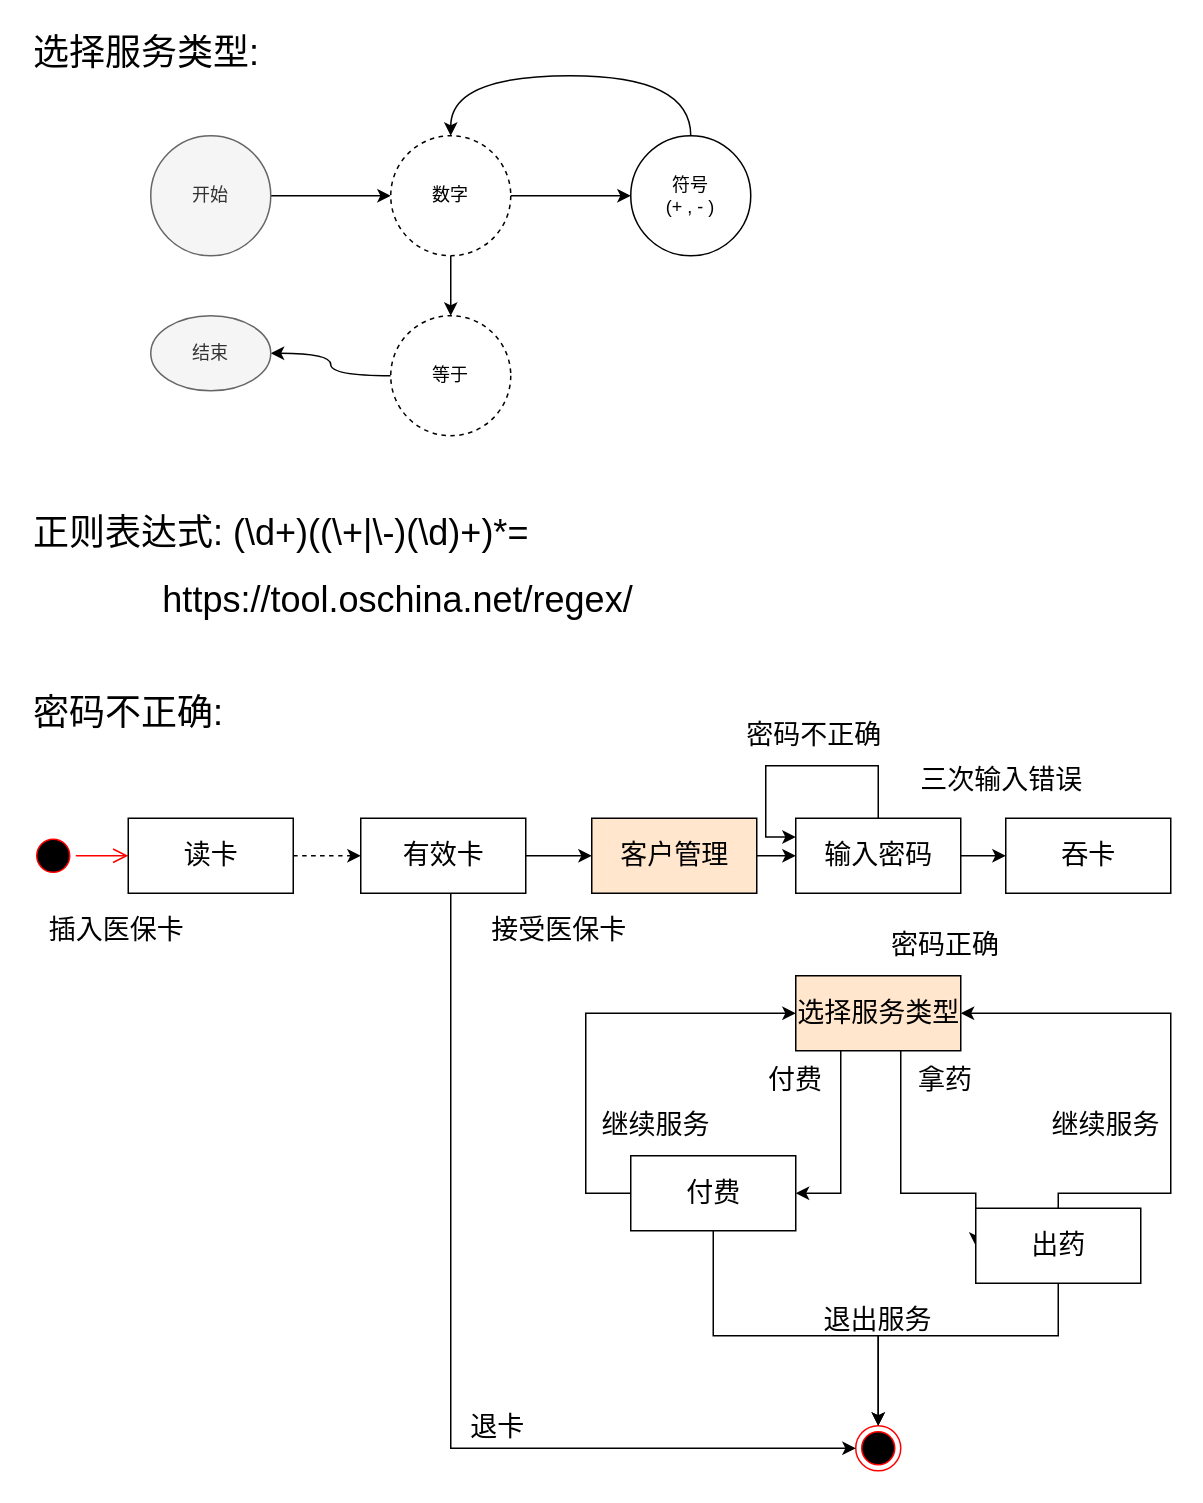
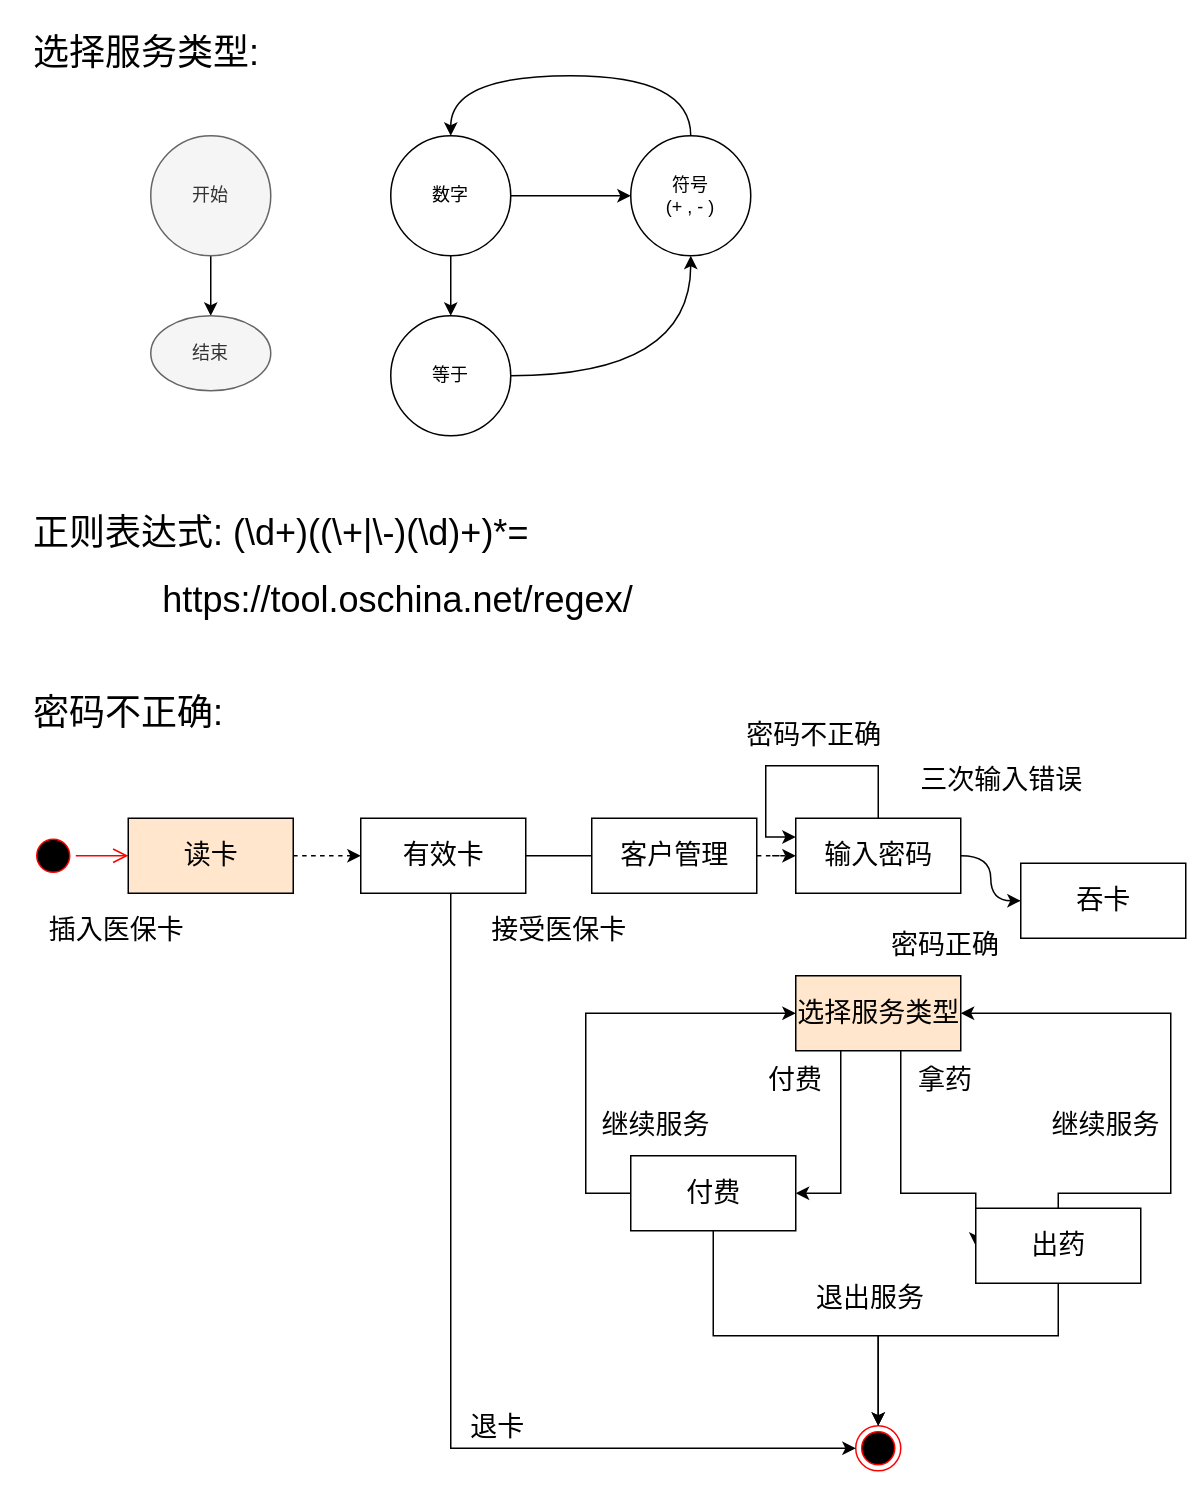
  <mxCell id="0" />
  <mxCell id="1" parent="0" />
- <mxCell id="2" style="edgeStyle=orthogonalEdgeStyle;rounded=0;orthogonalLoop=1;jettySize=auto;html=1;" edge="1" parent="1" source="3" target="6"><mxGeometry relative="1" as="geometry" /></mxCell>
+ <mxCell id="2" style="edgeStyle=orthogonalEdgeStyle;rounded=0;orthogonalLoop=1;jettySize=auto;html=1;" edge="1" parent="1" source="3" target="11"><mxGeometry relative="1" as="geometry" /></mxCell>
  <mxCell id="3" value="开始" style="ellipse;whiteSpace=wrap;html=1;aspect=fixed;fillColor=#f5f5f5;strokeColor=#666666;fontColor=#333333;" vertex="1" parent="1"><mxGeometry x="100" y="90" width="80" height="80" as="geometry" /></mxCell>
  <mxCell id="4" style="edgeStyle=orthogonalEdgeStyle;rounded=0;orthogonalLoop=1;jettySize=auto;html=1;entryX=0;entryY=0.5;entryDx=0;entryDy=0;" edge="1" parent="1" source="6" target="8"><mxGeometry relative="1" as="geometry" /></mxCell>
  <mxCell id="5" style="edgeStyle=orthogonalEdgeStyle;rounded=0;orthogonalLoop=1;jettySize=auto;html=1;entryX=0.5;entryY=0;entryDx=0;entryDy=0;" edge="1" parent="1" source="6" target="10"><mxGeometry relative="1" as="geometry" /></mxCell>
- <mxCell id="6" value="数字" style="ellipse;whiteSpace=wrap;html=1;aspect=fixed;dashed=1;" vertex="1" parent="1"><mxGeometry x="260" y="90" width="80" height="80" as="geometry" /></mxCell>
+ <mxCell id="6" value="数字" style="ellipse;whiteSpace=wrap;html=1;aspect=fixed;" vertex="1" parent="1"><mxGeometry x="260" y="90" width="80" height="80" as="geometry" /></mxCell>
  <mxCell id="7" style="edgeStyle=orthogonalEdgeStyle;rounded=0;orthogonalLoop=1;jettySize=auto;html=1;entryX=0.5;entryY=0;entryDx=0;entryDy=0;curved=1;exitX=0.5;exitY=0;exitDx=0;exitDy=0;" edge="1" parent="1" source="8" target="6"><mxGeometry relative="1" as="geometry"><Array as="points"><mxPoint x="460" y="50" /><mxPoint x="300" y="50" /></Array></mxGeometry></mxCell>
  <mxCell id="8" value="符号&lt;br&gt;(+ , - )" style="ellipse;whiteSpace=wrap;html=1;aspect=fixed;" vertex="1" parent="1"><mxGeometry x="420" y="90" width="80" height="80" as="geometry" /></mxCell>
- <mxCell id="9" style="edgeStyle=orthogonalEdgeStyle;curved=1;rounded=0;orthogonalLoop=1;jettySize=auto;html=1;entryX=1;entryY=0.5;entryDx=0;entryDy=0;" edge="1" parent="1" source="10" target="11"><mxGeometry relative="1" as="geometry" /></mxCell>
- <mxCell id="10" value="等于" style="ellipse;whiteSpace=wrap;html=1;aspect=fixed;dashed=1;" vertex="1" parent="1"><mxGeometry x="260" y="210" width="80" height="80" as="geometry" /></mxCell>
+ <mxCell id="9" style="edgeStyle=orthogonalEdgeStyle;curved=1;rounded=0;orthogonalLoop=1;jettySize=auto;html=1;" edge="1" parent="1" source="10" target="8"><mxGeometry relative="1" as="geometry" /></mxCell>
+ <mxCell id="10" value="等于" style="ellipse;whiteSpace=wrap;html=1;aspect=fixed;" vertex="1" parent="1"><mxGeometry x="260" y="210" width="80" height="80" as="geometry" /></mxCell>
  <mxCell id="11" value="结束" style="ellipse;whiteSpace=wrap;html=1;aspect=fixed;fillColor=#f5f5f5;strokeColor=#666666;fontColor=#333333;" vertex="1" parent="1"><mxGeometry x="100" y="210" width="80" height="50" as="geometry" /></mxCell>
  <mxCell id="12" value="选择服务类型:" style="text;html=1;strokeColor=none;fillColor=none;align=left;verticalAlign=middle;whiteSpace=wrap;rounded=0;fontSize=24;" vertex="1" parent="1"><mxGeometry x="20" y="20" width="270" height="30" as="geometry" /></mxCell>
  <mxCell id="13" value="正则表达式: (\d+)((\+|\-)(\d)+)*=" style="text;html=1;strokeColor=none;fillColor=none;align=left;verticalAlign=middle;whiteSpace=wrap;rounded=0;fontSize=24;" vertex="1" parent="1"><mxGeometry x="20" y="340" width="430" height="30" as="geometry" /></mxCell>
  <mxCell id="14" value="https://tool.oschina.net/regex/" style="text;html=1;strokeColor=none;fillColor=none;align=center;verticalAlign=middle;whiteSpace=wrap;rounded=0;fontSize=24;" vertex="1" parent="1"><mxGeometry x="100" y="390" width="330" height="20" as="geometry" /></mxCell>
  <mxCell id="15" value="密码不正确:" style="text;html=1;strokeColor=none;fillColor=none;align=left;verticalAlign=middle;whiteSpace=wrap;rounded=0;fontSize=24;" vertex="1" parent="1"><mxGeometry x="20" y="460" width="200" height="30" as="geometry" /></mxCell>
  <mxCell id="16" value="" style="ellipse;html=1;shape=endState;fillColor=#000000;strokeColor=#ff0000;fontSize=24;align=left;" vertex="1" parent="1"><mxGeometry x="570" y="950" width="30" height="30" as="geometry" /></mxCell>
  <mxCell id="17" value="" style="ellipse;html=1;shape=startState;fillColor=#000000;strokeColor=#ff0000;fontSize=24;align=left;" vertex="1" parent="1"><mxGeometry x="20" y="555" width="30" height="30" as="geometry" /></mxCell>
  <mxCell id="18" value="" style="edgeStyle=orthogonalEdgeStyle;html=1;verticalAlign=bottom;endArrow=open;endSize=8;strokeColor=#ff0000;fontSize=24;entryX=0;entryY=0.5;entryDx=0;entryDy=0;" edge="1" source="17" parent="1" target="20"><mxGeometry relative="1" as="geometry"><mxPoint x="35" y="645" as="targetPoint" /></mxGeometry></mxCell>
  <mxCell id="19" style="edgeStyle=orthogonalEdgeStyle;curved=1;rounded=0;orthogonalLoop=1;jettySize=auto;html=1;fontSize=18;dashed=1;" edge="1" parent="1" source="20" target="24"><mxGeometry relative="1" as="geometry" /></mxCell>
- <mxCell id="20" value="读卡" style="html=1;fontSize=18;align=center;" vertex="1" parent="1"><mxGeometry x="85" y="545" width="110" height="50" as="geometry" /></mxCell>
- <mxCell id="21" style="edgeStyle=orthogonalEdgeStyle;curved=1;rounded=0;orthogonalLoop=1;jettySize=auto;html=1;entryX=0;entryY=0.5;entryDx=0;entryDy=0;fontSize=18;" edge="1" parent="1" source="24" target="26"><mxGeometry relative="1" as="geometry" /></mxCell>
+ <mxCell id="20" value="读卡" style="html=1;fontSize=18;align=center;fillColor=#ffe6cc;" vertex="1" parent="1"><mxGeometry x="85" y="545" width="110" height="50" as="geometry" /></mxCell>
+ <mxCell id="21" style="edgeStyle=orthogonalEdgeStyle;curved=1;rounded=0;orthogonalLoop=1;jettySize=auto;html=1;entryX=0;entryY=0.5;entryDx=0;entryDy=0;fontSize=18;endArrow=none;" edge="1" parent="1" source="24" target="26"><mxGeometry relative="1" as="geometry" /></mxCell>
  <mxCell id="22" style="edgeStyle=orthogonalEdgeStyle;rounded=0;orthogonalLoop=1;jettySize=auto;html=1;entryX=0;entryY=0.5;entryDx=0;entryDy=0;fontSize=18;" edge="1" parent="1" source="24" target="16"><mxGeometry relative="1" as="geometry"><Array as="points"><mxPoint x="300" y="965" /></Array></mxGeometry></mxCell>
  <mxCell id="23" value="退卡" style="text;html=1;align=center;verticalAlign=middle;resizable=0;points=[];labelBackgroundColor=#ffffff;fontSize=18;" vertex="1" connectable="0" parent="22"><mxGeometry x="-0.281" y="-1" relative="1" as="geometry"><mxPoint x="31" y="125" as="offset" /></mxGeometry></mxCell>
  <mxCell id="24" value="有效卡" style="html=1;fontSize=18;align=center;" vertex="1" parent="1"><mxGeometry x="240" y="545" width="110" height="50" as="geometry" /></mxCell>
- <mxCell id="25" style="edgeStyle=orthogonalEdgeStyle;curved=1;rounded=0;orthogonalLoop=1;jettySize=auto;html=1;entryX=0;entryY=0.5;entryDx=0;entryDy=0;fontSize=18;" edge="1" parent="1" source="26" target="28"><mxGeometry relative="1" as="geometry" /></mxCell>
- <mxCell id="26" value="客户管理" style="html=1;fontSize=18;align=center;fillColor=#ffe6cc;" vertex="1" parent="1"><mxGeometry x="394" y="545" width="110" height="50" as="geometry" /></mxCell>
+ <mxCell id="25" style="edgeStyle=orthogonalEdgeStyle;curved=1;rounded=0;orthogonalLoop=1;jettySize=auto;html=1;entryX=0;entryY=0.5;entryDx=0;entryDy=0;fontSize=18;dashed=1;" edge="1" parent="1" source="26" target="28"><mxGeometry relative="1" as="geometry" /></mxCell>
+ <mxCell id="26" value="客户管理" style="html=1;fontSize=18;align=center;" vertex="1" parent="1"><mxGeometry x="394" y="545" width="110" height="50" as="geometry" /></mxCell>
  <mxCell id="27" style="edgeStyle=orthogonalEdgeStyle;curved=1;rounded=0;orthogonalLoop=1;jettySize=auto;html=1;fontSize=18;" edge="1" parent="1" source="28" target="29"><mxGeometry relative="1" as="geometry" /></mxCell>
  <mxCell id="28" value="输入密码" style="html=1;fontSize=18;align=center;" vertex="1" parent="1"><mxGeometry x="530" y="545" width="110" height="50" as="geometry" /></mxCell>
- <mxCell id="29" value="吞卡" style="html=1;fontSize=18;align=center;" vertex="1" parent="1"><mxGeometry x="670" y="545" width="110" height="50" as="geometry" /></mxCell>
+ <mxCell id="29" value="吞卡" style="html=1;fontSize=18;align=center;" vertex="1" parent="1"><mxGeometry x="680" y="575" width="110" height="50" as="geometry" /></mxCell>
  <mxCell id="30" style="edgeStyle=orthogonalEdgeStyle;rounded=0;orthogonalLoop=1;jettySize=auto;html=1;fontSize=18;" edge="1" parent="1" source="32" target="38"><mxGeometry relative="1" as="geometry"><Array as="points"><mxPoint x="560" y="795" /></Array></mxGeometry></mxCell>
  <mxCell id="31" style="edgeStyle=orthogonalEdgeStyle;rounded=0;orthogonalLoop=1;jettySize=auto;html=1;entryX=0;entryY=0.5;entryDx=0;entryDy=0;fontSize=18;" edge="1" parent="1" source="32" target="35"><mxGeometry relative="1" as="geometry"><Array as="points"><mxPoint x="600" y="795" /></Array></mxGeometry></mxCell>
  <mxCell id="32" value="选择服务类型" style="html=1;fontSize=18;align=center;fillColor=#ffe6cc;" vertex="1" parent="1"><mxGeometry x="530" y="650" width="110" height="50" as="geometry" /></mxCell>
  <mxCell id="33" style="edgeStyle=orthogonalEdgeStyle;rounded=0;orthogonalLoop=1;jettySize=auto;html=1;entryX=1;entryY=0.5;entryDx=0;entryDy=0;fontSize=18;" edge="1" parent="1" source="35" target="32"><mxGeometry relative="1" as="geometry"><Array as="points"><mxPoint x="780" y="795" /><mxPoint x="780" y="675" /></Array></mxGeometry></mxCell>
  <mxCell id="34" style="edgeStyle=orthogonalEdgeStyle;rounded=0;orthogonalLoop=1;jettySize=auto;html=1;fontSize=18;" edge="1" parent="1" source="35" target="16"><mxGeometry relative="1" as="geometry"><Array as="points"><mxPoint x="705" y="890" /><mxPoint x="585" y="890" /></Array></mxGeometry></mxCell>
  <mxCell id="35" value="出药" style="html=1;fontSize=18;align=center;" vertex="1" parent="1"><mxGeometry x="650" y="805" width="110" height="50" as="geometry" /></mxCell>
  <mxCell id="36" style="edgeStyle=orthogonalEdgeStyle;rounded=0;orthogonalLoop=1;jettySize=auto;html=1;entryX=0;entryY=0.5;entryDx=0;entryDy=0;fontSize=18;" edge="1" parent="1" source="38" target="32"><mxGeometry relative="1" as="geometry"><Array as="points"><mxPoint x="390" y="795" /><mxPoint x="390" y="675" /></Array></mxGeometry></mxCell>
  <mxCell id="37" style="edgeStyle=orthogonalEdgeStyle;rounded=0;orthogonalLoop=1;jettySize=auto;html=1;fontSize=18;" edge="1" parent="1" source="38" target="16"><mxGeometry relative="1" as="geometry"><Array as="points"><mxPoint x="475" y="890" /><mxPoint x="585" y="890" /></Array></mxGeometry></mxCell>
  <mxCell id="38" value="付费" style="html=1;fontSize=18;align=center;" vertex="1" parent="1"><mxGeometry x="420" y="770" width="110" height="50" as="geometry" /></mxCell>
  <mxCell id="39" style="edgeStyle=orthogonalEdgeStyle;rounded=0;orthogonalLoop=1;jettySize=auto;html=1;entryX=0;entryY=0.25;entryDx=0;entryDy=0;fontSize=18;" edge="1" parent="1" source="28" target="28"><mxGeometry relative="1" as="geometry"><Array as="points"><mxPoint x="585" y="510" /><mxPoint x="510" y="510" /><mxPoint x="510" y="558" /></Array></mxGeometry></mxCell>
  <mxCell id="40" value="插入医保卡" style="text;html=1;strokeColor=none;fillColor=none;align=center;verticalAlign=middle;whiteSpace=wrap;rounded=0;fontSize=18;" vertex="1" parent="1"><mxGeometry x="20" y="610" width="115" height="20" as="geometry" /></mxCell>
  <mxCell id="41" value="接受医保卡" style="text;html=1;strokeColor=none;fillColor=none;align=center;verticalAlign=middle;whiteSpace=wrap;rounded=0;fontSize=18;" vertex="1" parent="1"><mxGeometry x="315" y="610" width="115" height="20" as="geometry" /></mxCell>
  <mxCell id="42" value="密码不正确" style="text;html=1;strokeColor=none;fillColor=none;align=center;verticalAlign=middle;whiteSpace=wrap;rounded=0;fontSize=18;" vertex="1" parent="1"><mxGeometry x="485" y="480" width="115" height="20" as="geometry" /></mxCell>
  <mxCell id="43" value="密码正确" style="text;html=1;strokeColor=none;fillColor=none;align=center;verticalAlign=middle;whiteSpace=wrap;rounded=0;fontSize=18;" vertex="1" parent="1"><mxGeometry x="590" y="620" width="80" height="20" as="geometry" /></mxCell>
  <mxCell id="44" value="三次输入错误" style="text;html=1;strokeColor=none;fillColor=none;align=center;verticalAlign=middle;whiteSpace=wrap;rounded=0;fontSize=18;" vertex="1" parent="1"><mxGeometry x="610" y="510" width="115" height="20" as="geometry" /></mxCell>
  <mxCell id="45" value="继续服务" style="text;html=1;strokeColor=none;fillColor=none;align=center;verticalAlign=middle;whiteSpace=wrap;rounded=0;fontSize=18;" vertex="1" parent="1"><mxGeometry x="394" y="740" width="86" height="20" as="geometry" /></mxCell>
  <mxCell id="46" value="继续服务" style="text;html=1;strokeColor=none;fillColor=none;align=center;verticalAlign=middle;whiteSpace=wrap;rounded=0;fontSize=18;" vertex="1" parent="1"><mxGeometry x="694" y="740" width="86" height="20" as="geometry" /></mxCell>
- <mxCell id="47" value="退出服务" style="text;html=1;strokeColor=none;fillColor=none;align=center;verticalAlign=middle;whiteSpace=wrap;rounded=0;fontSize=18;" vertex="1" parent="1"><mxGeometry x="542" y="870" width="86" height="20" as="geometry" /></mxCell>
+ <mxCell id="47" value="退出服务" style="text;html=1;strokeColor=none;fillColor=none;align=center;verticalAlign=middle;whiteSpace=wrap;rounded=0;fontSize=18;" vertex="1" parent="1"><mxGeometry x="537" y="855" width="86" height="20" as="geometry" /></mxCell>
  <mxCell id="48" value="付费" style="text;html=1;strokeColor=none;fillColor=none;align=center;verticalAlign=middle;whiteSpace=wrap;rounded=0;fontSize=18;" vertex="1" parent="1"><mxGeometry x="510" y="710" width="40" height="20" as="geometry" /></mxCell>
  <mxCell id="49" value="拿药" style="text;html=1;strokeColor=none;fillColor=none;align=center;verticalAlign=middle;whiteSpace=wrap;rounded=0;fontSize=18;" vertex="1" parent="1"><mxGeometry x="610" y="710" width="40" height="20" as="geometry" /></mxCell>
